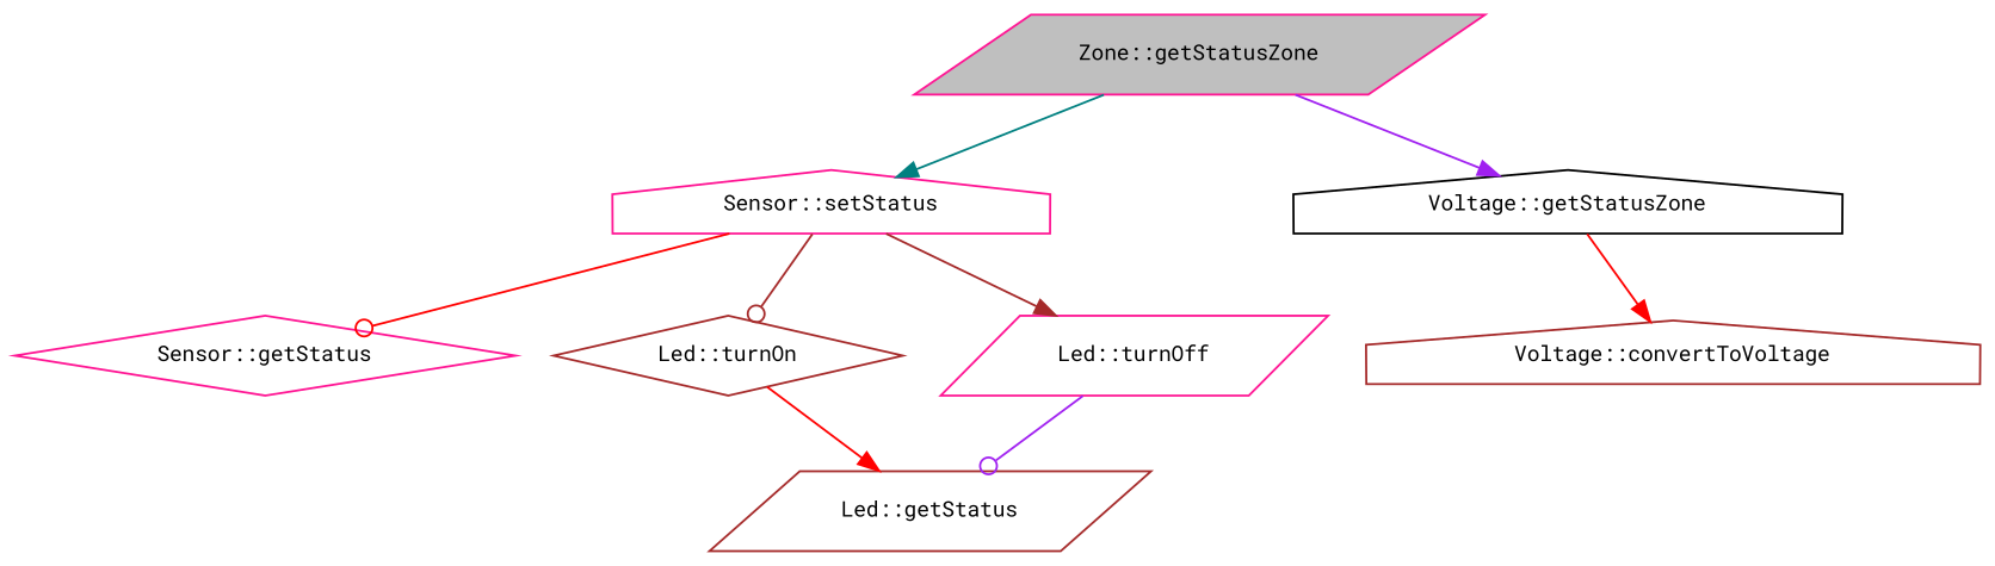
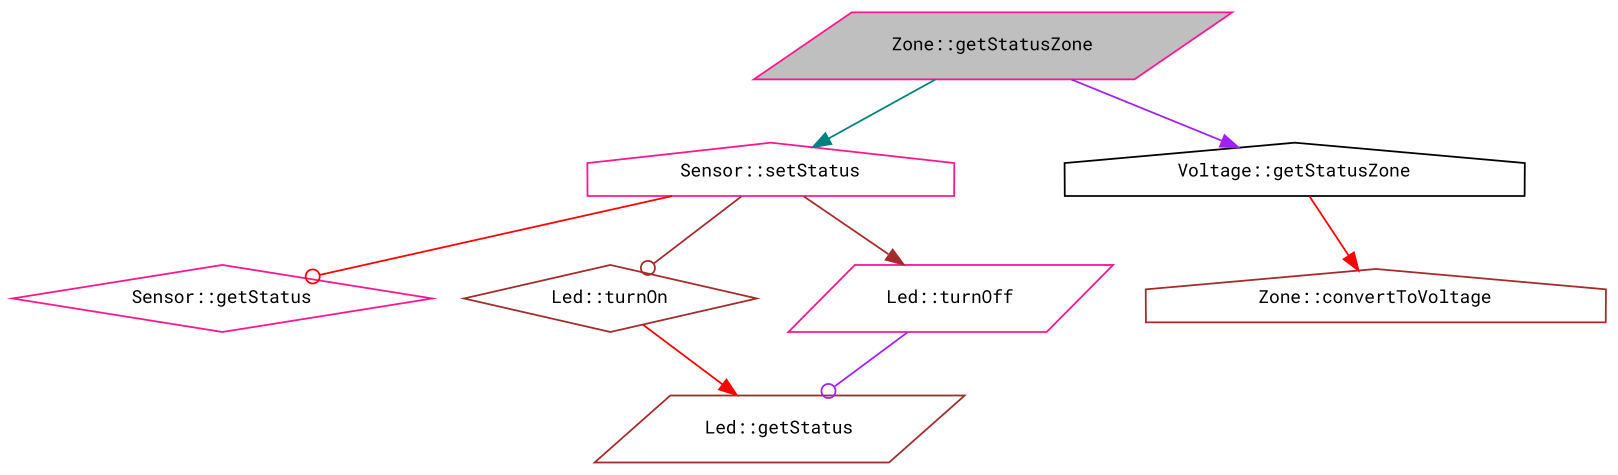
  digraph {
    fontname="Roboto Mono"
    rankdir=TB
    node [color=deeppink fillcolor=white fontname="Roboto Mono" fontsize=10 shape=parallelogram style=filled]
    edge [arrowhead=normal color=red fontname="Roboto Mono" fontsize=10 labelfontname=Helvetica labelfontsize=10 style=solid]
    n1 [fillcolor=grey75 fontcolor=black height=0.2 label="Zone::getStatusZone" width=0.4]
    n2 [height=0.2 label="Sensor::setStatus" shape=house width=0.4]
    n3 [color=black height=0.2 label="Voltage::getStatusZone" shape=house width=0.4]
    n4 [height=0.2 label="Sensor::getStatus" shape=diamond width=0.4]
    n5 [color=brown height=0.2 label="Led::turnOn" shape=diamond width=0.4]
    n6 [height=0.2 label="Led::turnOff" width=0.4]
-   n7 [color=brown height=0.2 label="Voltage::convertToVoltage" shape=house width=0.4]
+   n7 [color=brown height=0.2 label="Zone::convertToVoltage" shape=house width=0.4]
    n8 [color=brown height=0.2 label="Led::getStatus" width=0.4]
    n1 -> n2 [color=teal]
    n1 -> n3 [color=purple]
    n2 -> n4 [arrowhead=odot]
    n2 -> n5 [arrowhead=odot color=brown]
    n2 -> n6 [color=brown]
    n3 -> n7
    n5 -> n8
    n6 -> n8 [arrowhead=odot color=purple]
  }
